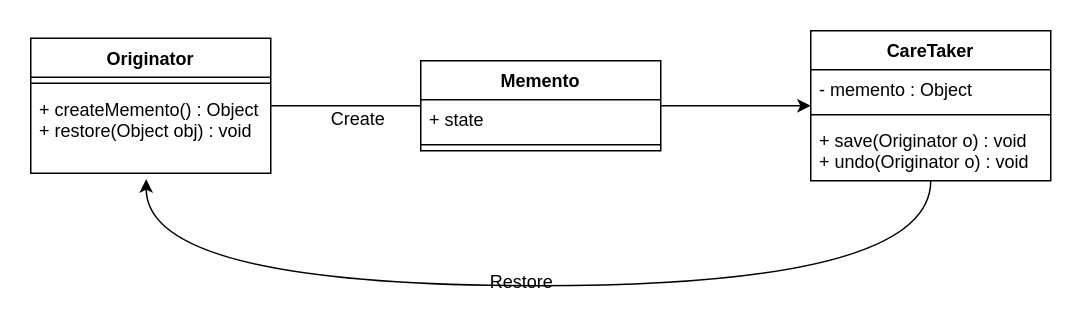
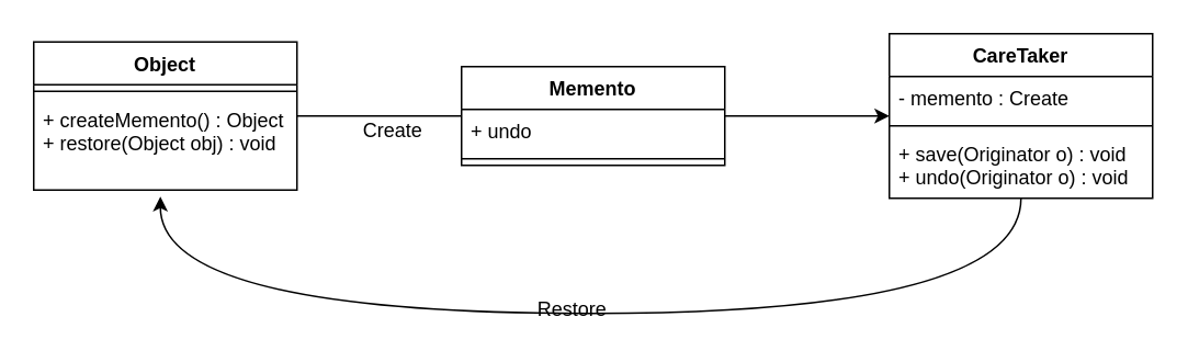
  <mxCell id="0" />
  <mxCell id="1" parent="0" />
  <mxCell id="2" value="" style="edgeStyle=orthogonalEdgeStyle;rounded=0;orthogonalLoop=1;jettySize=auto;html=1;entryX=0.481;entryY=1.071;entryDx=0;entryDy=0;entryPerimeter=0;curved=1;" edge="1" parent="1" source="3" target="10"><mxGeometry relative="1" as="geometry"><mxPoint x="620" y="200" as="targetPoint" /><Array as="points"><mxPoint x="620" y="190" /><mxPoint x="97" y="190" /></Array></mxGeometry></mxCell>
  <mxCell id="3" value="CareTaker" style="swimlane;fontStyle=1;align=center;verticalAlign=top;childLayout=stackLayout;horizontal=1;startSize=26;horizontalStack=0;resizeParent=1;resizeParentMax=0;resizeLast=0;collapsible=1;marginBottom=0;" vertex="1" parent="1"><mxGeometry x="540" y="20" width="160" height="100" as="geometry" /></mxCell>
- <mxCell id="4" value="- memento : Object" style="text;strokeColor=none;fillColor=none;align=left;verticalAlign=top;spacingLeft=4;spacingRight=4;overflow=hidden;rotatable=0;points=[[0,0.5],[1,0.5]];portConstraint=eastwest;" vertex="1" parent="3"><mxGeometry y="26" width="160" height="26" as="geometry" /></mxCell>
+ <mxCell id="4" value="- memento : Create" style="text;strokeColor=none;fillColor=none;align=left;verticalAlign=top;spacingLeft=4;spacingRight=4;overflow=hidden;rotatable=0;points=[[0,0.5],[1,0.5]];portConstraint=eastwest;" vertex="1" parent="3"><mxGeometry y="26" width="160" height="26" as="geometry" /></mxCell>
  <mxCell id="5" value="" style="line;strokeWidth=1;fillColor=none;align=left;verticalAlign=middle;spacingTop=-1;spacingLeft=3;spacingRight=3;rotatable=0;labelPosition=right;points=[];portConstraint=eastwest;" vertex="1" parent="3"><mxGeometry y="52" width="160" height="8" as="geometry" /></mxCell>
  <mxCell id="6" value="+ save(Originator o) : void&#10;+ undo(Originator o) : void" style="text;strokeColor=none;fillColor=none;align=left;verticalAlign=top;spacingLeft=4;spacingRight=4;overflow=hidden;rotatable=0;points=[[0,0.5],[1,0.5]];portConstraint=eastwest;" vertex="1" parent="3"><mxGeometry y="60" width="160" height="40" as="geometry" /></mxCell>
  <mxCell id="7" value="" style="edgeStyle=orthogonalEdgeStyle;rounded=0;orthogonalLoop=1;jettySize=auto;html=1;entryX=0;entryY=0.5;entryDx=0;entryDy=0;endArrow=none;" edge="1" parent="1" source="8" target="12"><mxGeometry relative="1" as="geometry"><mxPoint x="260" y="70" as="targetPoint" /></mxGeometry></mxCell>
- <mxCell id="8" value="Originator" style="swimlane;fontStyle=1;align=center;verticalAlign=top;childLayout=stackLayout;horizontal=1;startSize=26;horizontalStack=0;resizeParent=1;resizeParentMax=0;resizeLast=0;collapsible=1;marginBottom=0;" vertex="1" parent="1"><mxGeometry x="20" y="25" width="160" height="90" as="geometry"><mxRectangle x="200" y="320" width="90" height="26" as="alternateBounds" /></mxGeometry></mxCell>
+ <mxCell id="8" value="Object" style="swimlane;fontStyle=1;align=center;verticalAlign=top;childLayout=stackLayout;horizontal=1;startSize=26;horizontalStack=0;resizeParent=1;resizeParentMax=0;resizeLast=0;collapsible=1;marginBottom=0;" vertex="1" parent="1"><mxGeometry x="20" y="25" width="160" height="90" as="geometry"><mxRectangle x="200" y="320" width="90" height="26" as="alternateBounds" /></mxGeometry></mxCell>
  <mxCell id="9" value="" style="line;strokeWidth=1;fillColor=none;align=left;verticalAlign=middle;spacingTop=-1;spacingLeft=3;spacingRight=3;rotatable=0;labelPosition=right;points=[];portConstraint=eastwest;" vertex="1" parent="8"><mxGeometry y="26" width="160" height="8" as="geometry" /></mxCell>
  <mxCell id="10" value="+ createMemento() : Object&#10;+ restore(Object obj) : void " style="text;strokeColor=none;fillColor=none;align=left;verticalAlign=top;spacingLeft=4;spacingRight=4;overflow=hidden;rotatable=0;points=[[0,0.5],[1,0.5]];portConstraint=eastwest;" vertex="1" parent="8"><mxGeometry y="34" width="160" height="56" as="geometry" /></mxCell>
  <mxCell id="11" value="" style="edgeStyle=orthogonalEdgeStyle;rounded=0;orthogonalLoop=1;jettySize=auto;html=1;" edge="1" parent="1" source="12"><mxGeometry relative="1" as="geometry"><mxPoint x="540" y="70" as="targetPoint" /></mxGeometry></mxCell>
  <mxCell id="12" value="Memento" style="swimlane;fontStyle=1;align=center;verticalAlign=top;childLayout=stackLayout;horizontal=1;startSize=26;horizontalStack=0;resizeParent=1;resizeParentMax=0;resizeLast=0;collapsible=1;marginBottom=0;" vertex="1" parent="1"><mxGeometry x="280" y="40" width="160" height="60" as="geometry" /></mxCell>
- <mxCell id="13" value="+ state" style="text;strokeColor=none;fillColor=none;align=left;verticalAlign=top;spacingLeft=4;spacingRight=4;overflow=hidden;rotatable=0;points=[[0,0.5],[1,0.5]];portConstraint=eastwest;" vertex="1" parent="12"><mxGeometry y="26" width="160" height="26" as="geometry" /></mxCell>
+ <mxCell id="13" value="+ undo" style="text;strokeColor=none;fillColor=none;align=left;verticalAlign=top;spacingLeft=4;spacingRight=4;overflow=hidden;rotatable=0;points=[[0,0.5],[1,0.5]];portConstraint=eastwest;" vertex="1" parent="12"><mxGeometry y="26" width="160" height="26" as="geometry" /></mxCell>
  <mxCell id="14" value="" style="line;strokeWidth=1;fillColor=none;align=left;verticalAlign=middle;spacingTop=-1;spacingLeft=3;spacingRight=3;rotatable=0;labelPosition=right;points=[];portConstraint=eastwest;" vertex="1" parent="12"><mxGeometry y="52" width="160" height="8" as="geometry" /></mxCell>
  <mxCell id="15" value="Create" style="text;html=1;align=center;verticalAlign=middle;resizable=0;points=[];autosize=1;" vertex="1" parent="1"><mxGeometry x="213" y="69" width="50" height="20" as="geometry" /></mxCell>
  <mxCell id="16" value="Restore" style="text;html=1;align=center;verticalAlign=middle;resizable=0;points=[];autosize=1;" vertex="1" parent="1"><mxGeometry x="317" y="178" width="60" height="20" as="geometry" /></mxCell>
